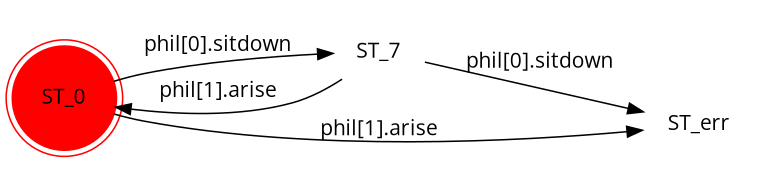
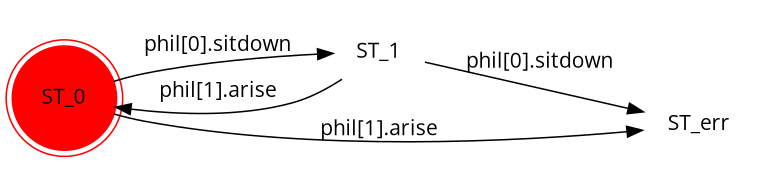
  digraph {
    rankdir=LR
    fontname="Open Sans"
    node [color=white shape=circle style=filled fontname="Open Sans"]
    edge [fontname="Open Sans"]
    ST_0 [color=red shape=doublecircle]
-   ST_1 [label=ST_7]
+   ST_1
    ST_err
    ST_0 -> ST_1 [label="phil[0].sitdown"]
    ST_0 -> ST_err [label="phil[1].arise"]
    ST_1 -> ST_0 [label="phil[1].arise"]
    ST_1 -> ST_err [label="phil[0].sitdown"]
  }
